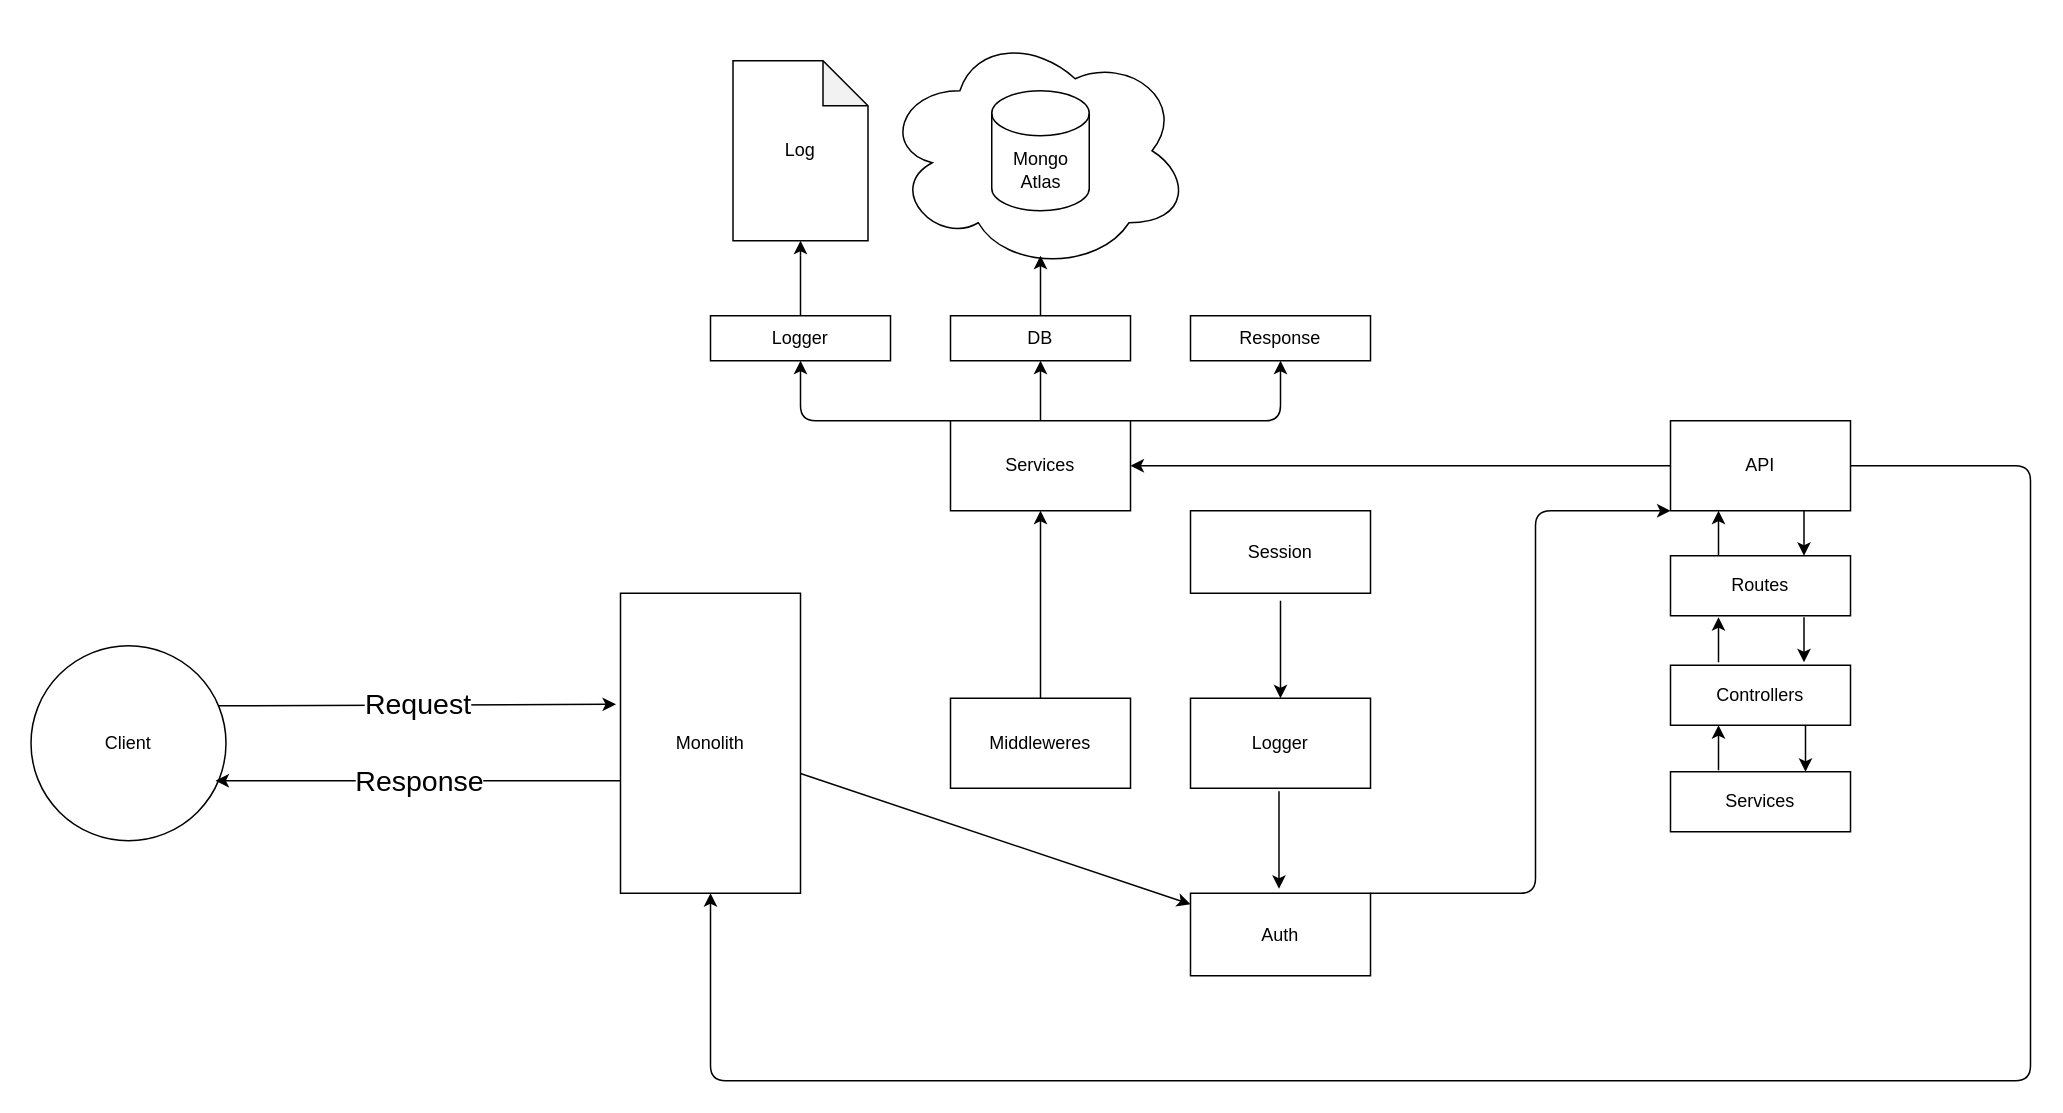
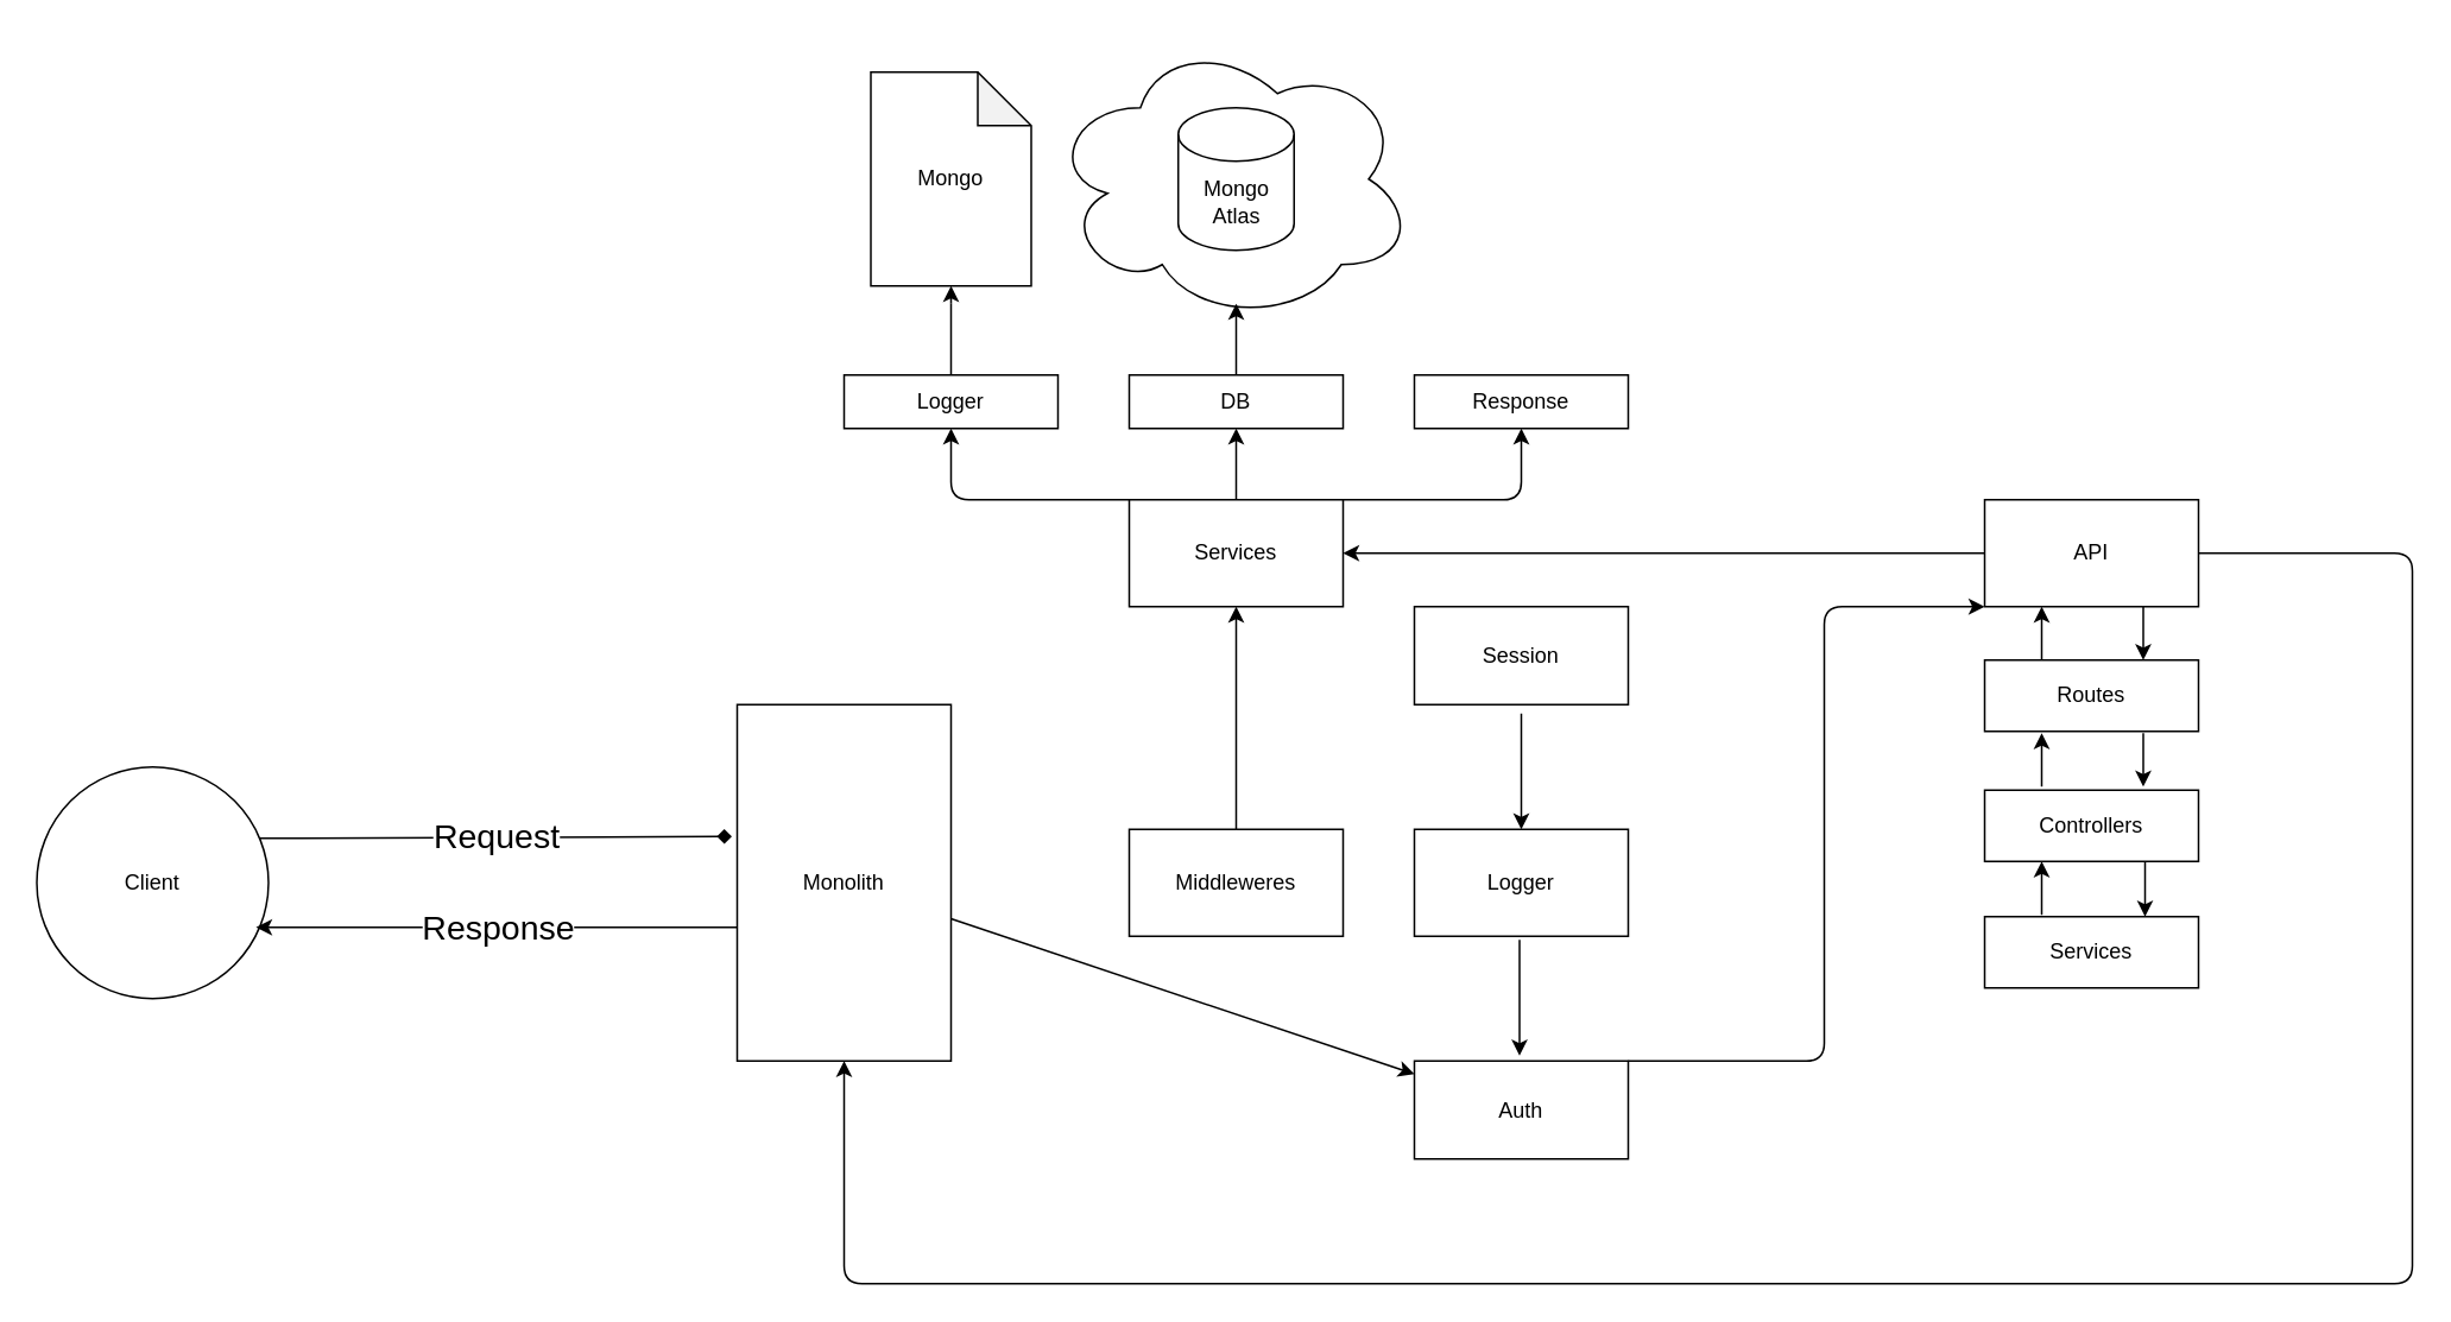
  <mxCell id="0" />
  <mxCell id="1" parent="0" />
  <mxCell id="2" value="" style="ellipse;shape=cloud;whiteSpace=wrap;html=1;" vertex="1" parent="1"><mxGeometry x="588" y="20" width="205" height="160" as="geometry" /></mxCell>
  <mxCell id="3" value="Client" style="ellipse;whiteSpace=wrap;html=1;aspect=fixed;" vertex="1" parent="1"><mxGeometry x="20" y="430" width="130" height="130" as="geometry" /></mxCell>
  <mxCell id="4" value="" style="edgeStyle=none;html=1;" edge="1" parent="1" source="5" target="21"><mxGeometry relative="1" as="geometry" /></mxCell>
  <mxCell id="5" value="Monolith" style="whiteSpace=wrap;html=1;" vertex="1" parent="1"><mxGeometry x="413" y="395" width="120" height="200" as="geometry" /></mxCell>
  <mxCell id="6" value="" style="edgeStyle=none;html=1;entryX=0.5;entryY=1;entryDx=0;entryDy=0;exitX=1;exitY=0;exitDx=0;exitDy=0;" edge="1" parent="1" source="9" target="14"><mxGeometry relative="1" as="geometry"><mxPoint x="853" y="310" as="sourcePoint" /><Array as="points"><mxPoint x="853" y="280" /></Array></mxGeometry></mxCell>
  <mxCell id="7" value="" style="edgeStyle=none;html=1;" edge="1" parent="1" source="9" target="16"><mxGeometry relative="1" as="geometry" /></mxCell>
  <mxCell id="8" value="" style="edgeStyle=none;html=1;entryX=0.5;entryY=1;entryDx=0;entryDy=0;exitX=0;exitY=0;exitDx=0;exitDy=0;" edge="1" parent="1" source="9" target="18"><mxGeometry relative="1" as="geometry"><mxPoint x="623" y="280" as="sourcePoint" /><Array as="points"><mxPoint x="533" y="280" /></Array></mxGeometry></mxCell>
  <mxCell id="9" value="Services" style="whiteSpace=wrap;html=1;" vertex="1" parent="1"><mxGeometry x="633" y="280" width="120" height="60" as="geometry" /></mxCell>
  <mxCell id="10" value="" style="edgeStyle=none;html=1;" edge="1" parent="1" target="20"><mxGeometry relative="1" as="geometry"><mxPoint x="853" y="400" as="sourcePoint" /></mxGeometry></mxCell>
  <mxCell id="11" value="" style="edgeStyle=none;html=1;entryX=0.5;entryY=1;entryDx=0;entryDy=0;" edge="1" parent="1" source="12" target="9"><mxGeometry relative="1" as="geometry"><mxPoint x="693" y="385" as="targetPoint" /></mxGeometry></mxCell>
  <mxCell id="12" value="Middleweres" style="whiteSpace=wrap;html=1;" vertex="1" parent="1"><mxGeometry x="633" y="465" width="120" height="60" as="geometry" /></mxCell>
  <mxCell id="13" value="API" style="whiteSpace=wrap;html=1;" vertex="1" parent="1"><mxGeometry x="1113" y="280" width="120" height="60" as="geometry" /></mxCell>
  <mxCell id="14" value="Response" style="whiteSpace=wrap;html=1;" vertex="1" parent="1"><mxGeometry x="793" y="210" width="120" height="30" as="geometry" /></mxCell>
  <mxCell id="15" value="" style="edgeStyle=none;html=1;" edge="1" parent="1" source="16"><mxGeometry relative="1" as="geometry"><mxPoint x="693" y="170" as="targetPoint" /></mxGeometry></mxCell>
  <mxCell id="16" value="DB" style="whiteSpace=wrap;html=1;" vertex="1" parent="1"><mxGeometry x="633" y="210" width="120" height="30" as="geometry" /></mxCell>
  <mxCell id="17" value="" style="edgeStyle=none;html=1;startArrow=none;" edge="1" parent="1"><mxGeometry relative="1" as="geometry"><mxPoint x="533" y="170" as="sourcePoint" /><mxPoint x="533" y="160" as="targetPoint" /></mxGeometry></mxCell>
  <mxCell id="18" value="Logger" style="whiteSpace=wrap;html=1;" vertex="1" parent="1"><mxGeometry x="473" y="210" width="120" height="30" as="geometry" /></mxCell>
  <mxCell id="19" value="Session" style="whiteSpace=wrap;html=1;" vertex="1" parent="1"><mxGeometry x="793" y="340" width="120" height="55" as="geometry" /></mxCell>
  <mxCell id="20" value="Logger" style="whiteSpace=wrap;html=1;" vertex="1" parent="1"><mxGeometry x="793" y="465" width="120" height="60" as="geometry" /></mxCell>
  <mxCell id="21" value="Auth" style="whiteSpace=wrap;html=1;" vertex="1" parent="1"><mxGeometry x="793" y="595" width="120" height="55" as="geometry" /></mxCell>
  <mxCell id="22" value="" style="edgeStyle=none;html=1;" edge="1" parent="1"><mxGeometry relative="1" as="geometry"><mxPoint x="1202" y="411" as="sourcePoint" /><mxPoint x="1202" y="441" as="targetPoint" /></mxGeometry></mxCell>
  <mxCell id="23" value="Routes" style="whiteSpace=wrap;html=1;" vertex="1" parent="1"><mxGeometry x="1113" y="370" width="120" height="40" as="geometry" /></mxCell>
  <mxCell id="24" value="" style="edgeStyle=none;html=1;exitX=0.75;exitY=1;exitDx=0;exitDy=0;entryX=0.75;entryY=0;entryDx=0;entryDy=0;" edge="1" parent="1" source="25" target="26"><mxGeometry relative="1" as="geometry" /></mxCell>
  <mxCell id="25" value="Controllers" style="whiteSpace=wrap;html=1;" vertex="1" parent="1"><mxGeometry x="1113" y="443" width="120" height="40" as="geometry" /></mxCell>
  <mxCell id="26" value="Services" style="whiteSpace=wrap;html=1;" vertex="1" parent="1"><mxGeometry x="1113" y="514" width="120" height="40" as="geometry" /></mxCell>
  <mxCell id="27" value="" style="endArrow=classic;html=1;" edge="1" parent="1"><mxGeometry width="50" height="50" relative="1" as="geometry"><mxPoint x="1145" y="513" as="sourcePoint" /><mxPoint x="1145" y="483" as="targetPoint" /></mxGeometry></mxCell>
  <mxCell id="28" value="" style="edgeStyle=none;html=1;" edge="1" parent="1"><mxGeometry relative="1" as="geometry"><mxPoint x="1202" y="340" as="sourcePoint" /><mxPoint x="1202" y="370" as="targetPoint" /></mxGeometry></mxCell>
  <mxCell id="29" value="" style="endArrow=classic;html=1;" edge="1" parent="1"><mxGeometry width="50" height="50" relative="1" as="geometry"><mxPoint x="1145" y="441" as="sourcePoint" /><mxPoint x="1145" y="411" as="targetPoint" /></mxGeometry></mxCell>
  <mxCell id="30" value="" style="endArrow=classic;html=1;" edge="1" parent="1"><mxGeometry width="50" height="50" relative="1" as="geometry"><mxPoint x="1145" y="370" as="sourcePoint" /><mxPoint x="1145" y="340" as="targetPoint" /></mxGeometry></mxCell>
  <mxCell id="31" value="" style="endArrow=classic;html=1;entryX=1;entryY=0.5;entryDx=0;entryDy=0;exitX=0;exitY=0.5;exitDx=0;exitDy=0;" edge="1" parent="1" source="13" target="9"><mxGeometry width="50" height="50" relative="1" as="geometry"><mxPoint x="993" y="320" as="sourcePoint" /><mxPoint x="1043" y="270" as="targetPoint" /></mxGeometry></mxCell>
  <mxCell id="32" value="" style="edgeStyle=none;html=1;" edge="1" parent="1"><mxGeometry relative="1" as="geometry"><mxPoint x="852" y="527" as="sourcePoint" /><mxPoint x="852" y="592" as="targetPoint" /></mxGeometry></mxCell>
  <mxCell id="33" value="" style="endArrow=classic;html=1;exitX=1;exitY=0;exitDx=0;exitDy=0;entryX=0;entryY=1;entryDx=0;entryDy=0;" edge="1" parent="1" source="21" target="13"><mxGeometry width="50" height="50" relative="1" as="geometry"><mxPoint x="913" y="592.5" as="sourcePoint" /><mxPoint x="963" y="542.5" as="targetPoint" /><Array as="points"><mxPoint x="1023" y="595" /><mxPoint x="1023" y="340" /></Array></mxGeometry></mxCell>
  <mxCell id="34" value="" style="endArrow=classic;html=1;exitX=1;exitY=0.5;exitDx=0;exitDy=0;entryX=0.5;entryY=1;entryDx=0;entryDy=0;" edge="1" parent="1" source="13" target="5"><mxGeometry width="50" height="50" relative="1" as="geometry"><mxPoint x="633" y="510" as="sourcePoint" /><mxPoint x="183" y="720" as="targetPoint" /><Array as="points"><mxPoint x="1353" y="310" /><mxPoint x="1353" y="720" /><mxPoint x="473" y="720" /></Array></mxGeometry></mxCell>
  <mxCell id="35" value="Mongo Atlas" style="shape=cylinder3;whiteSpace=wrap;html=1;boundedLbl=1;backgroundOutline=1;size=15;" vertex="1" parent="1"><mxGeometry x="660.5" y="60" width="65" height="80" as="geometry" /></mxCell>
  <mxCell id="36" value="" style="edgeStyle=none;html=1;endArrow=none;" edge="1" parent="1" source="18"><mxGeometry relative="1" as="geometry"><mxPoint x="533" y="210" as="sourcePoint" /><mxPoint x="533" y="170" as="targetPoint" /></mxGeometry></mxCell>
- <mxCell id="37" value="Log" style="shape=note;whiteSpace=wrap;html=1;backgroundOutline=1;darkOpacity=0.05;" vertex="1" parent="1"><mxGeometry x="488" y="40" width="90" height="120" as="geometry" /></mxCell>
- <mxCell id="38" value="" style="endArrow=classic;html=1;exitX=0.962;exitY=0.308;exitDx=0;exitDy=0;exitPerimeter=0;entryX=-0.025;entryY=0.37;entryDx=0;entryDy=0;entryPerimeter=0;" edge="1" parent="1" source="3" target="5"><mxGeometry relative="1" as="geometry"><mxPoint x="203" y="443" as="sourcePoint" /><mxPoint x="303" y="443" as="targetPoint" /></mxGeometry></mxCell>
+ <mxCell id="37" value="Mongo" style="shape=note;whiteSpace=wrap;html=1;backgroundOutline=1;darkOpacity=0.05;" vertex="1" parent="1"><mxGeometry x="488" y="40" width="90" height="120" as="geometry" /></mxCell>
+ <mxCell id="38" value="" style="endArrow=diamond;html=1;exitX=0.962;exitY=0.308;exitDx=0;exitDy=0;exitPerimeter=0;entryX=-0.025;entryY=0.37;entryDx=0;entryDy=0;entryPerimeter=0;" edge="1" parent="1" source="3" target="5"><mxGeometry relative="1" as="geometry"><mxPoint x="203" y="443" as="sourcePoint" /><mxPoint x="303" y="443" as="targetPoint" /></mxGeometry></mxCell>
  <mxCell id="39" value="&lt;font style=&quot;font-size: 19px;&quot;&gt;Request&lt;/font&gt;" style="edgeLabel;resizable=0;html=1;align=center;verticalAlign=middle;" connectable="0" vertex="1" parent="38"><mxGeometry relative="1" as="geometry" /></mxCell>
  <mxCell id="40" value="" style="endArrow=classic;html=1;exitX=0;exitY=0.625;exitDx=0;exitDy=0;exitPerimeter=0;" edge="1" parent="1" source="5"><mxGeometry relative="1" as="geometry"><mxPoint x="154.96" y="501.04" as="sourcePoint" /><mxPoint x="143" y="520" as="targetPoint" /></mxGeometry></mxCell>
  <mxCell id="41" value="&lt;font style=&quot;font-size: 19px;&quot;&gt;Response&lt;/font&gt;" style="edgeLabel;resizable=0;html=1;align=center;verticalAlign=middle;" connectable="0" vertex="1" parent="40"><mxGeometry relative="1" as="geometry" /></mxCell>
